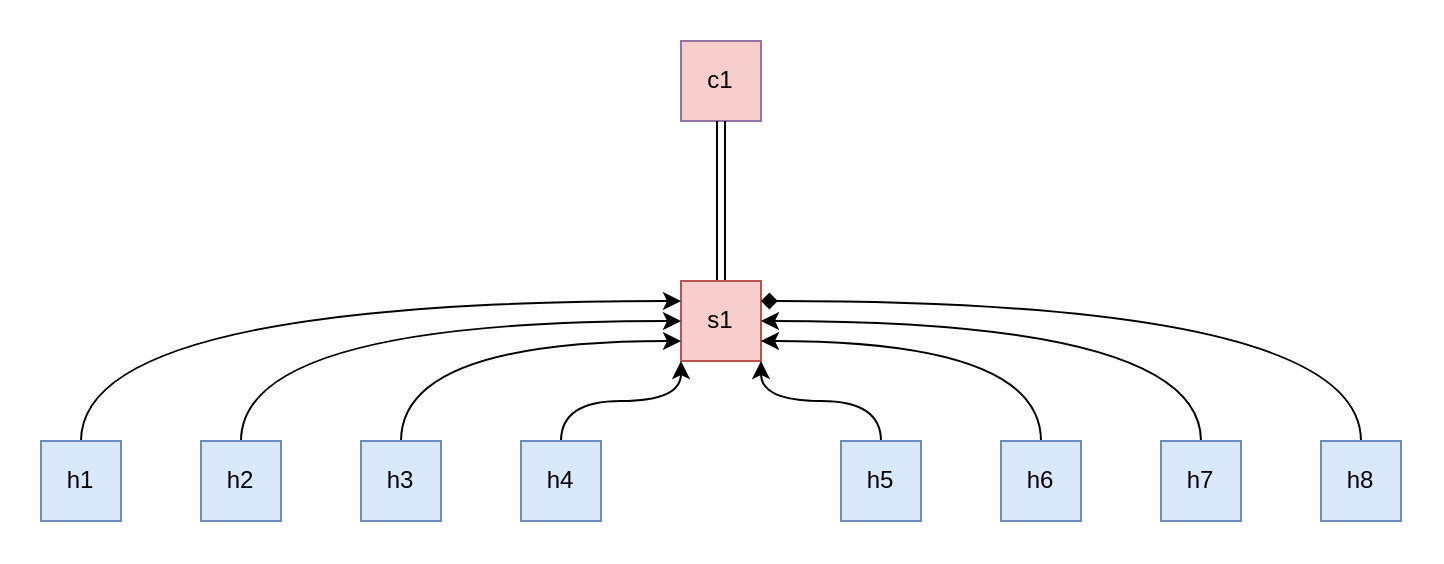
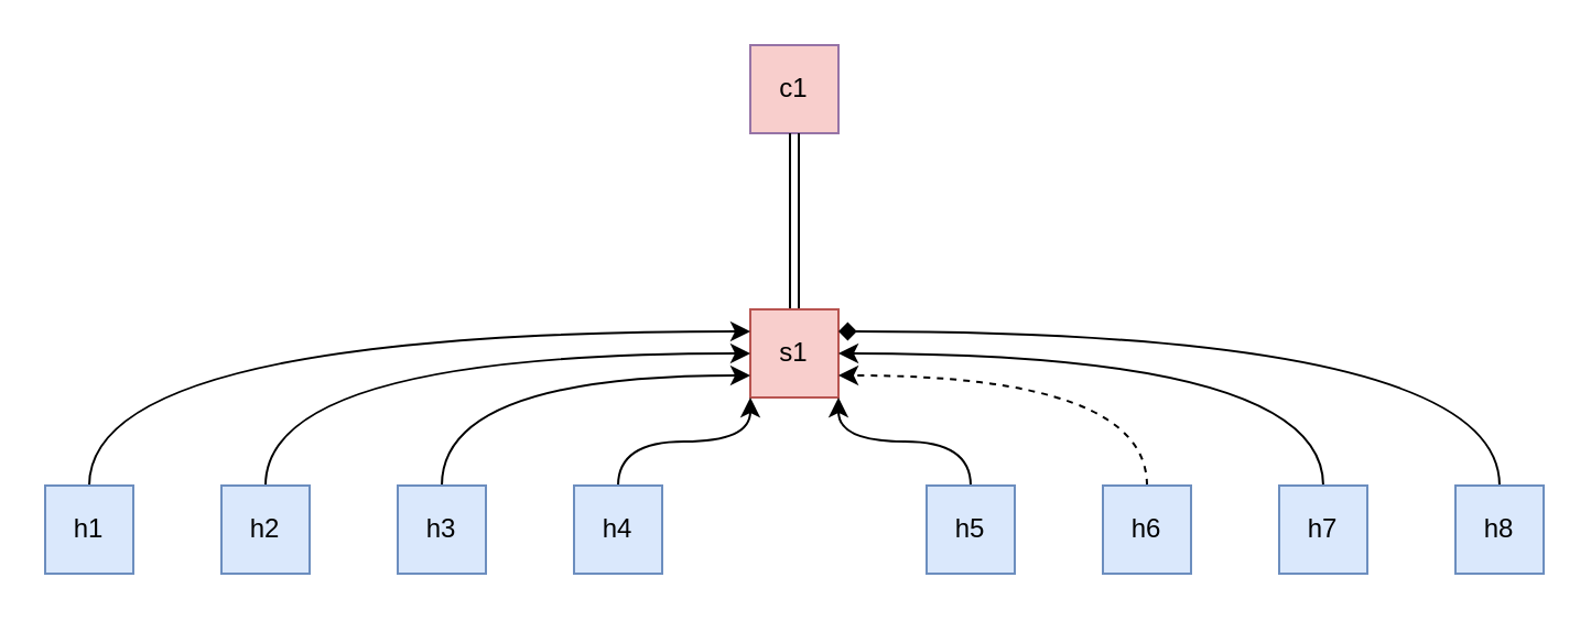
  <mxCell id="0" />
  <mxCell id="1" parent="0" />
  <mxCell id="2" value="c1" style="whiteSpace=wrap;html=1;aspect=fixed;fillColor=#f8cecc;strokeColor=#9673a6;" vertex="1" parent="1"><mxGeometry x="340" y="20" width="40" height="40" as="geometry" /></mxCell>
  <mxCell id="3" style="edgeStyle=orthogonalEdgeStyle;shape=link;curved=1;rounded=0;orthogonalLoop=1;jettySize=auto;html=1;exitX=0.5;exitY=0;exitDx=0;exitDy=0;entryX=0.5;entryY=1;entryDx=0;entryDy=0;" edge="1" parent="1" source="4" target="2"><mxGeometry relative="1" as="geometry" /></mxCell>
  <mxCell id="4" value="s1" style="whiteSpace=wrap;html=1;aspect=fixed;fillColor=#f8cecc;strokeColor=#b85450;" vertex="1" parent="1"><mxGeometry x="340" y="140" width="40" height="40" as="geometry" /></mxCell>
  <mxCell id="5" style="edgeStyle=orthogonalEdgeStyle;curved=1;rounded=0;orthogonalLoop=1;jettySize=auto;html=1;exitX=0.5;exitY=0;exitDx=0;exitDy=0;entryX=0;entryY=0.25;entryDx=0;entryDy=0;" edge="1" parent="1" source="6" target="4"><mxGeometry relative="1" as="geometry" /></mxCell>
  <mxCell id="6" value="h1" style="whiteSpace=wrap;html=1;aspect=fixed;fillColor=#dae8fc;strokeColor=#6c8ebf;" vertex="1" parent="1"><mxGeometry x="20" y="220" width="40" height="40" as="geometry" /></mxCell>
  <mxCell id="7" style="edgeStyle=orthogonalEdgeStyle;curved=1;rounded=0;orthogonalLoop=1;jettySize=auto;html=1;exitX=0.5;exitY=0;exitDx=0;exitDy=0;entryX=0;entryY=0.5;entryDx=0;entryDy=0;" edge="1" parent="1" source="8" target="4"><mxGeometry relative="1" as="geometry" /></mxCell>
  <mxCell id="8" value="h2" style="whiteSpace=wrap;html=1;aspect=fixed;fillColor=#dae8fc;strokeColor=#6c8ebf;" vertex="1" parent="1"><mxGeometry x="100" y="220" width="40" height="40" as="geometry" /></mxCell>
  <mxCell id="9" style="edgeStyle=orthogonalEdgeStyle;curved=1;rounded=0;orthogonalLoop=1;jettySize=auto;html=1;exitX=0.5;exitY=0;exitDx=0;exitDy=0;entryX=0;entryY=0.75;entryDx=0;entryDy=0;" edge="1" parent="1" source="10" target="4"><mxGeometry relative="1" as="geometry" /></mxCell>
  <mxCell id="10" value="h3" style="whiteSpace=wrap;html=1;aspect=fixed;fillColor=#dae8fc;strokeColor=#6c8ebf;" vertex="1" parent="1"><mxGeometry x="180" y="220" width="40" height="40" as="geometry" /></mxCell>
  <mxCell id="11" style="edgeStyle=orthogonalEdgeStyle;curved=1;rounded=0;orthogonalLoop=1;jettySize=auto;html=1;exitX=0.5;exitY=0;exitDx=0;exitDy=0;entryX=0;entryY=1;entryDx=0;entryDy=0;" edge="1" parent="1" source="12" target="4"><mxGeometry relative="1" as="geometry" /></mxCell>
  <mxCell id="12" value="h4" style="whiteSpace=wrap;html=1;aspect=fixed;fillColor=#dae8fc;strokeColor=#6c8ebf;" vertex="1" parent="1"><mxGeometry x="260" y="220" width="40" height="40" as="geometry" /></mxCell>
  <mxCell id="13" style="edgeStyle=orthogonalEdgeStyle;curved=1;rounded=0;orthogonalLoop=1;jettySize=auto;html=1;exitX=0.5;exitY=0;exitDx=0;exitDy=0;entryX=1;entryY=0.25;entryDx=0;entryDy=0;endArrow=diamond;" edge="1" parent="1" source="14" target="4"><mxGeometry relative="1" as="geometry" /></mxCell>
  <mxCell id="14" value="h8" style="whiteSpace=wrap;html=1;aspect=fixed;fillColor=#dae8fc;strokeColor=#6c8ebf;" vertex="1" parent="1"><mxGeometry x="660" y="220" width="40" height="40" as="geometry" /></mxCell>
  <mxCell id="15" style="edgeStyle=orthogonalEdgeStyle;curved=1;rounded=0;orthogonalLoop=1;jettySize=auto;html=1;exitX=0.5;exitY=0;exitDx=0;exitDy=0;entryX=1;entryY=0.5;entryDx=0;entryDy=0;" edge="1" parent="1" source="16" target="4"><mxGeometry relative="1" as="geometry" /></mxCell>
  <mxCell id="16" value="h7" style="whiteSpace=wrap;html=1;aspect=fixed;fillColor=#dae8fc;strokeColor=#6c8ebf;" vertex="1" parent="1"><mxGeometry x="580" y="220" width="40" height="40" as="geometry" /></mxCell>
- <mxCell id="17" style="edgeStyle=orthogonalEdgeStyle;curved=1;rounded=0;orthogonalLoop=1;jettySize=auto;html=1;exitX=0.5;exitY=0;exitDx=0;exitDy=0;entryX=1;entryY=0.75;entryDx=0;entryDy=0;" edge="1" parent="1" source="18" target="4"><mxGeometry relative="1" as="geometry" /></mxCell>
+ <mxCell id="17" style="edgeStyle=orthogonalEdgeStyle;curved=1;rounded=0;orthogonalLoop=1;jettySize=auto;html=1;exitX=0.5;exitY=0;exitDx=0;exitDy=0;entryX=1;entryY=0.75;entryDx=0;entryDy=0;dashed=1;" edge="1" parent="1" source="18" target="4"><mxGeometry relative="1" as="geometry" /></mxCell>
  <mxCell id="18" value="h6" style="whiteSpace=wrap;html=1;aspect=fixed;fillColor=#dae8fc;strokeColor=#6c8ebf;" vertex="1" parent="1"><mxGeometry x="500" y="220" width="40" height="40" as="geometry" /></mxCell>
  <mxCell id="19" style="edgeStyle=orthogonalEdgeStyle;curved=1;rounded=0;orthogonalLoop=1;jettySize=auto;html=1;exitX=0.5;exitY=0;exitDx=0;exitDy=0;entryX=1;entryY=1;entryDx=0;entryDy=0;" edge="1" parent="1" source="20" target="4"><mxGeometry relative="1" as="geometry" /></mxCell>
  <mxCell id="20" value="h5" style="whiteSpace=wrap;html=1;aspect=fixed;fillColor=#dae8fc;strokeColor=#6c8ebf;" vertex="1" parent="1"><mxGeometry x="420" y="220" width="40" height="40" as="geometry" /></mxCell>
